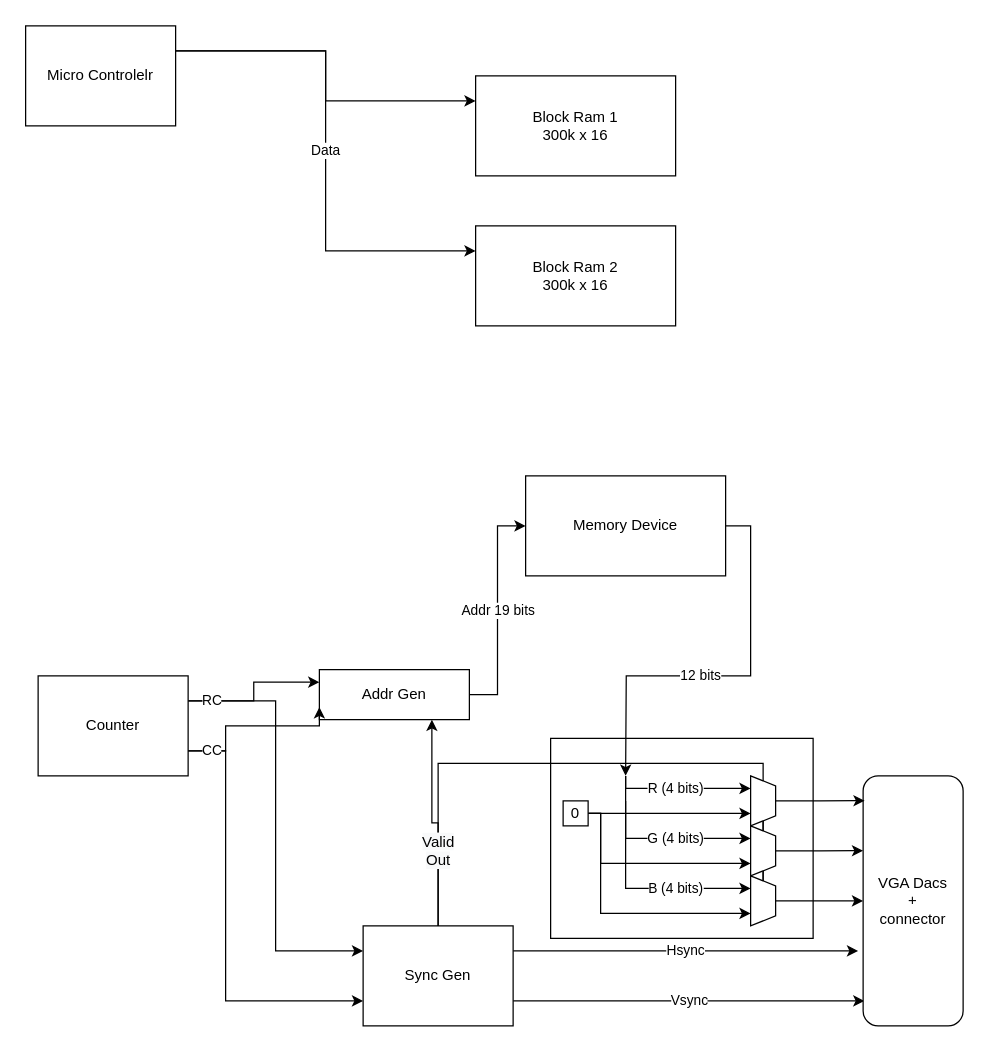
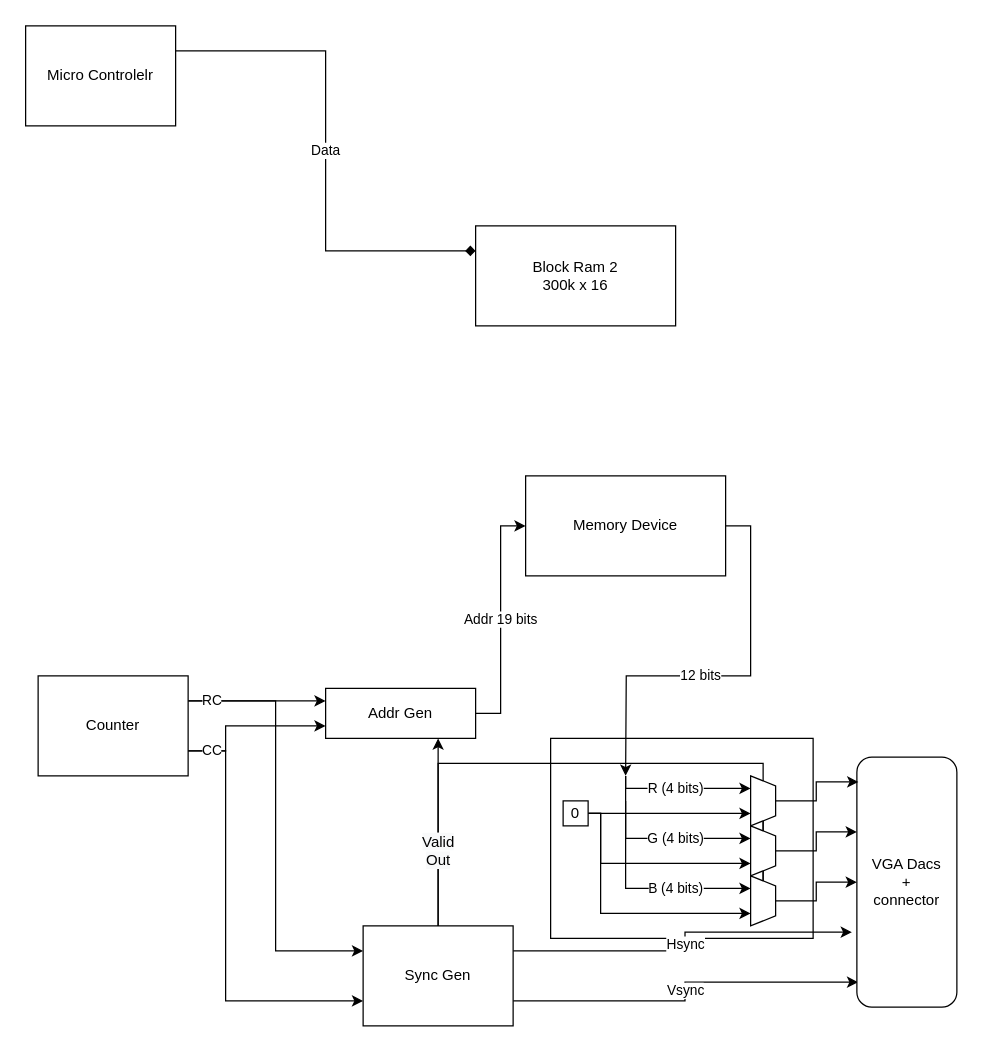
  <mxCell id="0" />
  <mxCell id="1" parent="0" />
  <mxCell id="2" value="" style="rounded=0;whiteSpace=wrap;html=1;" vertex="1" parent="1"><mxGeometry x="440" y="590" width="210" height="160" as="geometry" /></mxCell>
  <mxCell id="3" style="edgeStyle=orthogonalEdgeStyle;rounded=0;orthogonalLoop=1;jettySize=auto;html=1;exitX=1;exitY=0.25;exitDx=0;exitDy=0;entryX=0;entryY=0.25;entryDx=0;entryDy=0;" edge="1" parent="1" source="18" target="15"><mxGeometry relative="1" as="geometry" /></mxCell>
- <mxCell id="4" value="Block Ram 1&lt;br&gt;300k x 16" style="rounded=0;whiteSpace=wrap;html=1;" vertex="1" parent="1"><mxGeometry x="380" y="60" width="160" height="80" as="geometry" /></mxCell>
- <mxCell id="5" style="edgeStyle=orthogonalEdgeStyle;rounded=0;orthogonalLoop=1;jettySize=auto;html=1;exitX=1;exitY=0.25;exitDx=0;exitDy=0;entryX=0;entryY=0.25;entryDx=0;entryDy=0;" edge="1" parent="1" source="7" target="4"><mxGeometry relative="1" as="geometry" /></mxCell>
- <mxCell id="6" value="Data" style="edgeStyle=orthogonalEdgeStyle;rounded=0;orthogonalLoop=1;jettySize=auto;html=1;exitX=1;exitY=0.25;exitDx=0;exitDy=0;entryX=0;entryY=0.25;entryDx=0;entryDy=0;" edge="1" parent="1" source="7" target="8"><mxGeometry relative="1" as="geometry" /></mxCell>
+ <mxCell id="6" value="Data" style="edgeStyle=orthogonalEdgeStyle;rounded=0;orthogonalLoop=1;jettySize=auto;html=1;exitX=1;exitY=0.25;exitDx=0;exitDy=0;entryX=0;entryY=0.25;entryDx=0;entryDy=0;endArrow=diamond;" edge="1" parent="1" source="7" target="8"><mxGeometry relative="1" as="geometry" /></mxCell>
  <mxCell id="7" value="Micro Controlelr" style="rounded=0;whiteSpace=wrap;html=1;" vertex="1" parent="1"><mxGeometry x="20" y="20" width="120" height="80" as="geometry" /></mxCell>
  <mxCell id="8" value="Block Ram 2&lt;br&gt;300k x 16" style="rounded=0;whiteSpace=wrap;html=1;" vertex="1" parent="1"><mxGeometry x="380" y="180" width="160" height="80" as="geometry" /></mxCell>
  <mxCell id="9" value="Hsync" style="edgeStyle=orthogonalEdgeStyle;rounded=0;orthogonalLoop=1;jettySize=auto;html=1;exitX=1;exitY=0.25;exitDx=0;exitDy=0;entryX=-0.05;entryY=0.7;entryDx=0;entryDy=0;entryPerimeter=0;" edge="1" parent="1" source="12" target="13"><mxGeometry relative="1" as="geometry" /></mxCell>
  <mxCell id="10" value="Vsync" style="edgeStyle=orthogonalEdgeStyle;rounded=0;orthogonalLoop=1;jettySize=auto;html=1;exitX=1;exitY=0.75;exitDx=0;exitDy=0;entryX=0.013;entryY=0.9;entryDx=0;entryDy=0;entryPerimeter=0;" edge="1" parent="1" source="12" target="13"><mxGeometry relative="1" as="geometry" /></mxCell>
  <mxCell id="11" style="edgeStyle=orthogonalEdgeStyle;rounded=0;orthogonalLoop=1;jettySize=auto;html=1;exitX=0.5;exitY=0;exitDx=0;exitDy=0;entryX=0.75;entryY=1;entryDx=0;entryDy=0;endArrow=classic;endFill=1;" edge="1" parent="1" source="12" target="15"><mxGeometry relative="1" as="geometry" /></mxCell>
  <mxCell id="12" value="Sync Gen" style="rounded=0;whiteSpace=wrap;html=1;" vertex="1" parent="1"><mxGeometry x="290" y="740" width="120" height="80" as="geometry" /></mxCell>
- <mxCell id="13" value="VGA Dacs&lt;br&gt;+&lt;br&gt;connector" style="rounded=1;whiteSpace=wrap;html=1;" vertex="1" parent="1"><mxGeometry x="690" y="620" width="80" height="200" as="geometry" /></mxCell>
+ <mxCell id="13" value="VGA Dacs&lt;br&gt;+&lt;br&gt;connector" style="rounded=1;whiteSpace=wrap;html=1;" vertex="1" parent="1"><mxGeometry x="685" y="605" width="80" height="200" as="geometry" /></mxCell>
  <mxCell id="14" value="Addr 19 bits" style="edgeStyle=orthogonalEdgeStyle;rounded=0;orthogonalLoop=1;jettySize=auto;html=1;exitX=1;exitY=0.5;exitDx=0;exitDy=0;entryX=0;entryY=0.5;entryDx=0;entryDy=0;" edge="1" parent="1" source="15" target="21"><mxGeometry relative="1" as="geometry" /></mxCell>
- <mxCell id="15" value="Addr Gen" style="rounded=0;whiteSpace=wrap;html=1;" vertex="1" parent="1"><mxGeometry x="255" y="535" width="120" height="40" as="geometry" /></mxCell>
+ <mxCell id="15" value="Addr Gen" style="rounded=0;whiteSpace=wrap;html=1;" vertex="1" parent="1"><mxGeometry x="260" y="550" width="120" height="40" as="geometry" /></mxCell>
  <mxCell id="16" value="RC" style="edgeStyle=orthogonalEdgeStyle;rounded=0;orthogonalLoop=1;jettySize=auto;html=1;exitX=1;exitY=0.25;exitDx=0;exitDy=0;entryX=0;entryY=0.25;entryDx=0;entryDy=0;" edge="1" parent="1" source="18" target="12"><mxGeometry x="-0.888" relative="1" as="geometry"><mxPoint as="offset" /></mxGeometry></mxCell>
  <mxCell id="17" style="edgeStyle=orthogonalEdgeStyle;rounded=0;orthogonalLoop=1;jettySize=auto;html=1;exitX=1;exitY=0.75;exitDx=0;exitDy=0;entryX=0;entryY=0.75;entryDx=0;entryDy=0;endArrow=classic;endFill=1;" edge="1" parent="1" source="18" target="15"><mxGeometry relative="1" as="geometry"><Array as="points"><mxPoint x="180" y="600" /><mxPoint x="180" y="580" /></Array></mxGeometry></mxCell>
  <mxCell id="18" value="Counter" style="rounded=0;whiteSpace=wrap;html=1;" vertex="1" parent="1"><mxGeometry x="30" y="540" width="120" height="80" as="geometry" /></mxCell>
  <mxCell id="19" value="CC" style="edgeStyle=orthogonalEdgeStyle;rounded=0;orthogonalLoop=1;jettySize=auto;html=1;exitX=1;exitY=0.75;exitDx=0;exitDy=0;entryX=0;entryY=0.75;entryDx=0;entryDy=0;" edge="1" parent="1" source="18" target="12"><mxGeometry x="-0.888" relative="1" as="geometry"><mxPoint x="150.333" y="640.333" as="sourcePoint" /><Array as="points"><mxPoint x="180" y="600" /><mxPoint x="180" y="800" /></Array><mxPoint as="offset" /></mxGeometry></mxCell>
  <mxCell id="20" value="12 bits" style="edgeStyle=orthogonalEdgeStyle;rounded=0;orthogonalLoop=1;jettySize=auto;html=1;exitX=1;exitY=0.5;exitDx=0;exitDy=0;" edge="1" parent="1" source="21"><mxGeometry x="0.128" relative="1" as="geometry"><mxPoint x="500" y="620" as="targetPoint" /><mxPoint as="offset" /></mxGeometry></mxCell>
  <mxCell id="21" value="Memory Device" style="rounded=0;whiteSpace=wrap;html=1;" vertex="1" parent="1"><mxGeometry x="420" y="380" width="160" height="80" as="geometry" /></mxCell>
  <mxCell id="22" value="R (4 bits)" style="edgeStyle=orthogonalEdgeStyle;endArrow=classic;html=1;rounded=0;entryX=0.25;entryY=1;entryDx=0;entryDy=0;" edge="1" parent="1" target="34"><mxGeometry x="-0.097" width="50" height="50" relative="1" as="geometry"><mxPoint x="500" y="620" as="sourcePoint" /><mxPoint x="570" y="644" as="targetPoint" /><Array as="points"><mxPoint x="500" y="630" /></Array><mxPoint as="offset" /></mxGeometry></mxCell>
  <mxCell id="23" value="G (4 bits)" style="edgeStyle=orthogonalEdgeStyle;endArrow=classic;html=1;rounded=0;entryX=0.25;entryY=1;entryDx=0;entryDy=0;" edge="1" parent="1" target="35"><mxGeometry x="0.196" width="50" height="50" relative="1" as="geometry"><mxPoint x="500" y="620" as="sourcePoint" /><mxPoint x="570" y="660" as="targetPoint" /><Array as="points"><mxPoint x="500" y="670" /></Array><mxPoint as="offset" /></mxGeometry></mxCell>
  <mxCell id="24" value="B (4 bits)" style="edgeStyle=orthogonalEdgeStyle;endArrow=classic;html=1;rounded=0;entryX=0.25;entryY=1;entryDx=0;entryDy=0;" edge="1" parent="1" target="36"><mxGeometry x="0.29" width="50" height="50" relative="1" as="geometry"><mxPoint x="500" y="640" as="sourcePoint" /><mxPoint x="570" y="676" as="targetPoint" /><Array as="points"><mxPoint x="500" y="710" /></Array><mxPoint as="offset" /></mxGeometry></mxCell>
  <mxCell id="25" style="edgeStyle=orthogonalEdgeStyle;rounded=0;orthogonalLoop=1;jettySize=auto;html=1;exitX=0.5;exitY=0;exitDx=0;exitDy=0;entryX=0.015;entryY=0.099;entryDx=0;entryDy=0;entryPerimeter=0;" edge="1" parent="1" source="34" target="13"><mxGeometry relative="1" as="geometry"><mxPoint x="680" y="600" as="targetPoint" /></mxGeometry></mxCell>
  <mxCell id="26" value="" style="edgeStyle=orthogonalEdgeStyle;rounded=0;orthogonalLoop=1;jettySize=auto;html=1;endArrow=classic;endFill=1;" edge="1" parent="1" source="34"><mxGeometry relative="1" as="geometry"><mxPoint x="610" y="730" as="targetPoint" /></mxGeometry></mxCell>
  <mxCell id="27" style="edgeStyle=orthogonalEdgeStyle;rounded=0;orthogonalLoop=1;jettySize=auto;html=1;exitX=0.5;exitY=0;exitDx=0;exitDy=0;entryX=0;entryY=0.299;entryDx=0;entryDy=0;entryPerimeter=0;" edge="1" parent="1" source="35" target="13"><mxGeometry relative="1" as="geometry"><mxPoint x="655" y="650" as="targetPoint" /></mxGeometry></mxCell>
  <mxCell id="28" style="edgeStyle=orthogonalEdgeStyle;rounded=0;orthogonalLoop=1;jettySize=auto;html=1;exitX=0.5;exitY=0;exitDx=0;exitDy=0;entryX=0;entryY=0.5;entryDx=0;entryDy=0;" edge="1" parent="1" source="36" target="13"><mxGeometry relative="1" as="geometry" /></mxCell>
  <mxCell id="29" style="edgeStyle=orthogonalEdgeStyle;rounded=0;orthogonalLoop=1;jettySize=auto;html=1;exitX=1;exitY=0.5;exitDx=0;exitDy=0;entryX=0.75;entryY=1;entryDx=0;entryDy=0;endArrow=classic;endFill=1;" edge="1" parent="1" source="32" target="34"><mxGeometry relative="1" as="geometry" /></mxCell>
  <mxCell id="30" style="edgeStyle=orthogonalEdgeStyle;rounded=0;orthogonalLoop=1;jettySize=auto;html=1;exitX=1;exitY=0.5;exitDx=0;exitDy=0;entryX=0.75;entryY=1;entryDx=0;entryDy=0;endArrow=classic;endFill=1;" edge="1" parent="1" source="32" target="35"><mxGeometry relative="1" as="geometry"><Array as="points"><mxPoint x="480" y="650" /><mxPoint x="480" y="690" /></Array></mxGeometry></mxCell>
  <mxCell id="31" style="edgeStyle=orthogonalEdgeStyle;rounded=0;orthogonalLoop=1;jettySize=auto;html=1;exitX=1;exitY=0.5;exitDx=0;exitDy=0;entryX=0.75;entryY=1;entryDx=0;entryDy=0;endArrow=classic;endFill=1;" edge="1" parent="1" source="32" target="36"><mxGeometry relative="1" as="geometry"><Array as="points"><mxPoint x="480" y="650" /><mxPoint x="480" y="730" /></Array></mxGeometry></mxCell>
  <mxCell id="32" value="0" style="rounded=0;whiteSpace=wrap;html=1;" vertex="1" parent="1"><mxGeometry x="450" y="640" width="20" height="20" as="geometry" /></mxCell>
  <mxCell id="33" value="&lt;span style=&quot;font-size: 12px ; white-space: normal ; background-color: rgb(248 , 249 , 250)&quot;&gt;Valid Out&lt;/span&gt;" style="edgeStyle=orthogonalEdgeStyle;rounded=0;orthogonalLoop=1;jettySize=auto;html=1;exitX=0.5;exitY=0;exitDx=0;exitDy=0;entryX=1;entryY=0.5;entryDx=0;entryDy=0;endArrow=none;endFill=0;" edge="1" parent="1" source="12" target="36"><mxGeometry x="-0.768" relative="1" as="geometry"><Array as="points"><mxPoint x="350" y="610" /><mxPoint x="610" y="610" /></Array><mxPoint as="offset" /></mxGeometry></mxCell>
  <mxCell id="34" value="" style="shape=trapezoid;perimeter=trapezoidPerimeter;whiteSpace=wrap;html=1;rotation=90;" vertex="1" parent="1"><mxGeometry x="590" y="630" width="40" height="20" as="geometry" /></mxCell>
  <mxCell id="35" value="" style="shape=trapezoid;perimeter=trapezoidPerimeter;whiteSpace=wrap;html=1;rotation=90;" vertex="1" parent="1"><mxGeometry x="590" y="670" width="40" height="20" as="geometry" /></mxCell>
  <mxCell id="36" value="" style="shape=trapezoid;perimeter=trapezoidPerimeter;whiteSpace=wrap;html=1;rotation=90;" vertex="1" parent="1"><mxGeometry x="590" y="710" width="40" height="20" as="geometry" /></mxCell>
